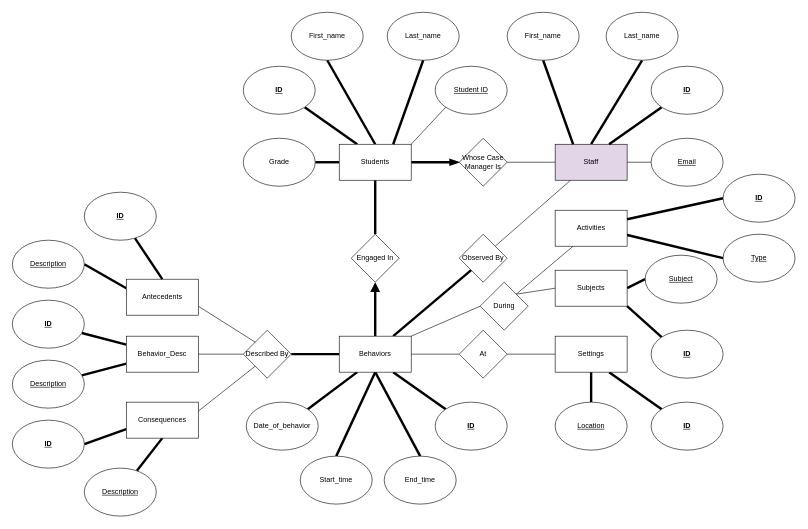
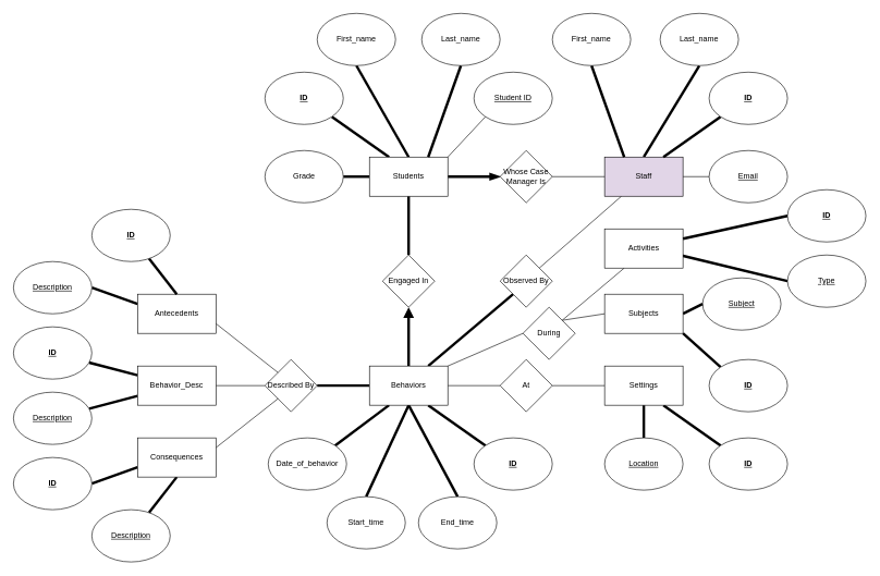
  <mxCell id="0" />
  <mxCell id="1" parent="0" />
  <mxCell id="2" value="" style="edgeStyle=none;html=1;endArrow=none;endFill=0;strokeWidth=4;exitX=0.5;exitY=0;exitDx=0;exitDy=0;entryX=0.5;entryY=1;entryDx=0;entryDy=0;" parent="1" source="9" target="10" edge="1"><mxGeometry relative="1" as="geometry" /></mxCell>
  <mxCell id="3" value="" style="edgeStyle=none;html=1;strokeWidth=4;endArrow=none;endFill=0;" parent="1" source="9" target="11" edge="1"><mxGeometry relative="1" as="geometry" /></mxCell>
  <mxCell id="4" value="" style="edgeStyle=none;html=1;strokeWidth=4;endArrow=none;endFill=0;entryX=0.5;entryY=0;entryDx=0;entryDy=0;exitX=0.5;exitY=1;exitDx=0;exitDy=0;exitPerimeter=0;" parent="1" source="9" target="19" edge="1"><mxGeometry relative="1" as="geometry" /></mxCell>
  <mxCell id="5" value="" style="edgeStyle=none;html=1;strokeWidth=4;endArrow=none;endFill=0;exitX=0.75;exitY=0;exitDx=0;exitDy=0;entryX=0;entryY=1;entryDx=0;entryDy=0;" parent="1" source="28" target="13" edge="1"><mxGeometry relative="1" as="geometry" /></mxCell>
  <mxCell id="6" style="edgeStyle=none;html=1;exitX=1;exitY=0.5;exitDx=0;exitDy=0;entryX=0;entryY=0.5;entryDx=0;entryDy=0;strokeWidth=4;endArrow=blockThin;endFill=1;" parent="1" source="9" target="37" edge="1"><mxGeometry relative="1" as="geometry" /></mxCell>
  <mxCell id="7" style="edgeStyle=none;html=1;exitX=0.25;exitY=0;exitDx=0;exitDy=0;entryX=1;entryY=1;entryDx=0;entryDy=0;strokeWidth=4;endArrow=none;endFill=0;" parent="1" source="9" target="38" edge="1"><mxGeometry relative="1" as="geometry" /></mxCell>
  <mxCell id="8" style="edgeStyle=none;html=1;exitX=1;exitY=0;exitDx=0;exitDy=0;entryX=0;entryY=1;entryDx=0;entryDy=0;strokeWidth=1;endArrow=none;endFill=0;endSize=6;" edge="1" parent="1" source="9" target="52"><mxGeometry relative="1" as="geometry" /></mxCell>
  <mxCell id="9" value="Students" style="rounded=0;whiteSpace=wrap;html=1;" parent="1" vertex="1"><mxGeometry x="565" y="240" width="120" height="60" as="geometry" /></mxCell>
  <mxCell id="10" value="First_name" style="ellipse;whiteSpace=wrap;html=1;" parent="1" vertex="1"><mxGeometry x="485" y="20" width="120" height="80" as="geometry" /></mxCell>
  <mxCell id="11" value="Grade" style="ellipse;whiteSpace=wrap;html=1;" parent="1" vertex="1"><mxGeometry x="405" y="230" width="120" height="80" as="geometry" /></mxCell>
  <mxCell id="12" value="" style="edgeStyle=none;html=1;strokeWidth=1;endArrow=none;endFill=0;exitX=1;exitY=0;exitDx=0;exitDy=0;" parent="1" source="13" target="16" edge="1"><mxGeometry relative="1" as="geometry" /></mxCell>
  <mxCell id="13" value="Observed By" style="rhombus;whiteSpace=wrap;html=1;" parent="1" vertex="1"><mxGeometry x="765" y="390" width="80" height="80" as="geometry" /></mxCell>
  <mxCell id="14" value="" style="edgeStyle=none;html=1;strokeWidth=4;endArrow=none;endFill=0;exitX=0.5;exitY=0;exitDx=0;exitDy=0;entryX=0.5;entryY=1;entryDx=0;entryDy=0;" parent="1" source="16" target="17" edge="1"><mxGeometry relative="1" as="geometry" /></mxCell>
  <mxCell id="15" value="" style="edgeStyle=none;html=1;strokeWidth=1;endArrow=none;endFill=0;" parent="1" source="16" target="18" edge="1"><mxGeometry relative="1" as="geometry" /></mxCell>
  <mxCell id="16" value="Staff" style="rounded=0;whiteSpace=wrap;html=1;fillColor=#e1d5e7;" parent="1" vertex="1"><mxGeometry x="925" y="240" width="120" height="60" as="geometry" /></mxCell>
  <mxCell id="17" value="Last_name" style="ellipse;whiteSpace=wrap;html=1;" parent="1" vertex="1"><mxGeometry x="1010" y="20" width="120" height="80" as="geometry" /></mxCell>
  <mxCell id="18" value="&lt;u&gt;Email&lt;/u&gt;" style="ellipse;whiteSpace=wrap;html=1;" parent="1" vertex="1"><mxGeometry x="1085" y="230" width="120" height="80" as="geometry" /></mxCell>
  <mxCell id="19" value="Engaged In" style="rhombus;whiteSpace=wrap;html=1;" parent="1" vertex="1"><mxGeometry x="585" y="390" width="80" height="80" as="geometry" /></mxCell>
  <mxCell id="20" value="" style="edgeStyle=none;html=1;strokeWidth=4;endArrow=block;endFill=1;exitX=0.5;exitY=0;exitDx=0;exitDy=0;entryX=0.5;entryY=1;entryDx=0;entryDy=0;" parent="1" source="28" target="19" edge="1"><mxGeometry relative="1" as="geometry" /></mxCell>
  <mxCell id="21" value="" style="edgeStyle=none;html=1;strokeWidth=1;endArrow=none;endFill=0;" parent="1" source="28" target="29" edge="1"><mxGeometry relative="1" as="geometry" /></mxCell>
  <mxCell id="22" style="edgeStyle=none;html=1;exitX=0.5;exitY=1;exitDx=0;exitDy=0;entryX=0.5;entryY=0;entryDx=0;entryDy=0;strokeWidth=4;endArrow=none;endFill=0;" parent="1" source="28" target="35" edge="1"><mxGeometry relative="1" as="geometry" /></mxCell>
  <mxCell id="23" style="edgeStyle=none;html=1;exitX=0.75;exitY=1;exitDx=0;exitDy=0;entryX=0;entryY=0;entryDx=0;entryDy=0;strokeWidth=4;endArrow=none;endFill=0;" parent="1" source="28" target="42" edge="1"><mxGeometry relative="1" as="geometry" /></mxCell>
  <mxCell id="24" value="" style="edgeStyle=none;html=1;strokeWidth=4;endArrow=none;endFill=0;" edge="1" parent="1" source="28" target="48"><mxGeometry relative="1" as="geometry" /></mxCell>
  <mxCell id="25" style="edgeStyle=none;html=1;exitX=0.5;exitY=1;exitDx=0;exitDy=0;entryX=0.5;entryY=0;entryDx=0;entryDy=0;strokeWidth=4;endArrow=none;endFill=0;" edge="1" parent="1" source="28" target="51"><mxGeometry relative="1" as="geometry" /></mxCell>
  <mxCell id="26" style="edgeStyle=none;html=1;exitX=1;exitY=0;exitDx=0;exitDy=0;entryX=0;entryY=0.5;entryDx=0;entryDy=0;strokeWidth=1;endArrow=none;endFill=0;endSize=6;" edge="1" parent="1" source="28" target="59"><mxGeometry relative="1" as="geometry" /></mxCell>
  <mxCell id="27" style="edgeStyle=none;html=1;exitX=0.25;exitY=1;exitDx=0;exitDy=0;entryX=1;entryY=0;entryDx=0;entryDy=0;strokeWidth=4;endArrow=none;endFill=0;endSize=6;" edge="1" parent="1" source="28" target="81"><mxGeometry relative="1" as="geometry" /></mxCell>
  <mxCell id="28" value="Behaviors" style="rounded=0;whiteSpace=wrap;html=1;" parent="1" vertex="1"><mxGeometry x="565" y="560" width="120" height="60" as="geometry" /></mxCell>
  <mxCell id="29" value="At" style="rhombus;whiteSpace=wrap;html=1;" parent="1" vertex="1"><mxGeometry x="765" y="550" width="80" height="80" as="geometry" /></mxCell>
  <mxCell id="30" value="" style="edgeStyle=none;html=1;strokeWidth=4;endArrow=none;endFill=0;" parent="1" target="34" edge="1"><mxGeometry relative="1" as="geometry"><mxPoint x="985" y="620" as="sourcePoint" /></mxGeometry></mxCell>
  <mxCell id="31" value="" style="edgeStyle=none;html=1;strokeWidth=1;endArrow=none;endFill=0;" parent="1" source="33" target="29" edge="1"><mxGeometry relative="1" as="geometry" /></mxCell>
  <mxCell id="32" style="edgeStyle=none;html=1;exitX=0.75;exitY=1;exitDx=0;exitDy=0;entryX=0;entryY=0;entryDx=0;entryDy=0;strokeWidth=4;endArrow=none;endFill=0;" parent="1" source="33" target="41" edge="1"><mxGeometry relative="1" as="geometry" /></mxCell>
  <mxCell id="33" value="Settings" style="rounded=0;whiteSpace=wrap;html=1;" parent="1" vertex="1"><mxGeometry x="925" y="560" width="120" height="60" as="geometry" /></mxCell>
  <mxCell id="34" value="&lt;u&gt;Location&lt;/u&gt;" style="ellipse;whiteSpace=wrap;html=1;" parent="1" vertex="1"><mxGeometry x="925" y="670" width="120" height="80" as="geometry" /></mxCell>
  <mxCell id="35" value="Start_time" style="ellipse;whiteSpace=wrap;html=1;" parent="1" vertex="1"><mxGeometry x="500" y="760" width="120" height="80" as="geometry" /></mxCell>
  <mxCell id="36" style="edgeStyle=none;html=1;exitX=1;exitY=0.5;exitDx=0;exitDy=0;entryX=0;entryY=0.5;entryDx=0;entryDy=0;strokeWidth=1;endArrow=none;endFill=0;" parent="1" source="37" target="16" edge="1"><mxGeometry relative="1" as="geometry" /></mxCell>
  <mxCell id="37" value="Whose Case Manager Is" style="rhombus;whiteSpace=wrap;html=1;" parent="1" vertex="1"><mxGeometry x="765" y="230" width="80" height="80" as="geometry" /></mxCell>
  <mxCell id="38" value="&lt;b&gt;&lt;u&gt;ID&lt;/u&gt;&lt;/b&gt;" style="ellipse;whiteSpace=wrap;html=1;" parent="1" vertex="1"><mxGeometry x="405" y="110" width="120" height="80" as="geometry" /></mxCell>
  <mxCell id="39" style="edgeStyle=none;html=1;exitX=0;exitY=1;exitDx=0;exitDy=0;entryX=0.75;entryY=0;entryDx=0;entryDy=0;strokeWidth=4;endArrow=none;endFill=0;" parent="1" source="40" target="16" edge="1"><mxGeometry relative="1" as="geometry" /></mxCell>
  <mxCell id="40" value="&lt;b&gt;&lt;u&gt;ID&lt;/u&gt;&lt;/b&gt;" style="ellipse;whiteSpace=wrap;html=1;" parent="1" vertex="1"><mxGeometry x="1085" y="110" width="120" height="80" as="geometry" /></mxCell>
  <mxCell id="41" value="&lt;b&gt;&lt;u&gt;ID&lt;/u&gt;&lt;/b&gt;" style="ellipse;whiteSpace=wrap;html=1;" parent="1" vertex="1"><mxGeometry x="1085" y="670" width="120" height="80" as="geometry" /></mxCell>
  <mxCell id="42" value="&lt;b&gt;&lt;u&gt;ID&lt;/u&gt;&lt;/b&gt;" style="ellipse;whiteSpace=wrap;html=1;" parent="1" vertex="1"><mxGeometry x="725" y="670" width="120" height="80" as="geometry" /></mxCell>
  <mxCell id="43" value="&lt;u&gt;Subject&lt;/u&gt;" style="ellipse;whiteSpace=wrap;html=1;" parent="1" vertex="1"><mxGeometry x="1075" y="425" width="120" height="80" as="geometry" /></mxCell>
  <mxCell id="44" value="" style="edgeStyle=none;html=1;endArrow=none;endFill=0;strokeWidth=4;" edge="1" parent="1" source="47" target="49"><mxGeometry relative="1" as="geometry" /></mxCell>
  <mxCell id="45" value="" style="edgeStyle=none;html=1;strokeWidth=4;endArrow=none;endFill=0;" edge="1" parent="1" source="47" target="50"><mxGeometry relative="1" as="geometry" /></mxCell>
  <mxCell id="46" value="" style="edgeStyle=none;html=1;strokeWidth=1;endArrow=none;endFill=0;" edge="1" parent="1" source="47" target="48"><mxGeometry relative="1" as="geometry" /></mxCell>
  <mxCell id="47" value="Behavior_Desc" style="rounded=0;whiteSpace=wrap;html=1;" vertex="1" parent="1"><mxGeometry x="210" y="560" width="120" height="60" as="geometry" /></mxCell>
  <mxCell id="48" value="Described By" style="rhombus;whiteSpace=wrap;html=1;" vertex="1" parent="1"><mxGeometry x="405" y="550" width="80" height="80" as="geometry" /></mxCell>
  <mxCell id="49" value="&lt;b&gt;&lt;u&gt;ID&lt;/u&gt;&lt;/b&gt;" style="ellipse;whiteSpace=wrap;html=1;" vertex="1" parent="1"><mxGeometry x="20" y="500" width="120" height="80" as="geometry" /></mxCell>
  <mxCell id="50" value="&lt;u&gt;Description&lt;/u&gt;" style="ellipse;whiteSpace=wrap;html=1;" vertex="1" parent="1"><mxGeometry x="20" y="600" width="120" height="80" as="geometry" /></mxCell>
  <mxCell id="51" value="End_time" style="ellipse;whiteSpace=wrap;html=1;" vertex="1" parent="1"><mxGeometry x="640" y="760" width="120" height="80" as="geometry" /></mxCell>
  <mxCell id="52" value="&lt;u&gt;Student ID&lt;/u&gt;" style="ellipse;whiteSpace=wrap;html=1;" vertex="1" parent="1"><mxGeometry x="725" y="110" width="120" height="80" as="geometry" /></mxCell>
  <mxCell id="53" style="edgeStyle=none;html=1;exitX=0.5;exitY=1;exitDx=0;exitDy=0;entryX=0.75;entryY=0;entryDx=0;entryDy=0;strokeWidth=4;endArrow=none;endFill=0;endSize=6;" edge="1" parent="1" source="54" target="9"><mxGeometry relative="1" as="geometry" /></mxCell>
  <mxCell id="54" value="Last_name" style="ellipse;whiteSpace=wrap;html=1;" vertex="1" parent="1"><mxGeometry x="645" y="20" width="120" height="80" as="geometry" /></mxCell>
  <mxCell id="55" style="edgeStyle=none;html=1;exitX=0.5;exitY=1;exitDx=0;exitDy=0;strokeWidth=4;endArrow=none;endFill=0;endSize=6;entryX=0.25;entryY=0;entryDx=0;entryDy=0;" edge="1" parent="1" source="56" target="16"><mxGeometry relative="1" as="geometry"><mxPoint x="980" y="240" as="targetPoint" /></mxGeometry></mxCell>
  <mxCell id="56" value="First_name" style="ellipse;whiteSpace=wrap;html=1;" vertex="1" parent="1"><mxGeometry x="845" y="20" width="120" height="80" as="geometry" /></mxCell>
  <mxCell id="57" style="edgeStyle=none;html=1;exitX=1;exitY=0;exitDx=0;exitDy=0;entryX=0.25;entryY=1;entryDx=0;entryDy=0;strokeWidth=1;endArrow=none;endFill=0;endSize=6;" edge="1" parent="1" source="59" target="61"><mxGeometry relative="1" as="geometry" /></mxCell>
  <mxCell id="58" style="edgeStyle=none;html=1;exitX=1;exitY=0;exitDx=0;exitDy=0;entryX=0;entryY=0.5;entryDx=0;entryDy=0;strokeWidth=1;endArrow=none;endFill=0;endSize=6;" edge="1" parent="1" source="59" target="65"><mxGeometry relative="1" as="geometry" /></mxCell>
  <mxCell id="59" value="During" style="rhombus;whiteSpace=wrap;html=1;" vertex="1" parent="1"><mxGeometry x="800" y="470" width="80" height="80" as="geometry" /></mxCell>
  <mxCell id="60" style="edgeStyle=none;html=1;entryX=0;entryY=0.5;entryDx=0;entryDy=0;strokeWidth=4;endArrow=none;endFill=0;endSize=6;" edge="1" parent="1" target="62"><mxGeometry relative="1" as="geometry"><mxPoint x="1040" y="390" as="sourcePoint" /></mxGeometry></mxCell>
  <mxCell id="61" value="Activities" style="rounded=0;whiteSpace=wrap;html=1;" vertex="1" parent="1"><mxGeometry x="925" y="350" width="120" height="60" as="geometry" /></mxCell>
  <mxCell id="62" value="&lt;u&gt;Type&lt;/u&gt;" style="ellipse;whiteSpace=wrap;html=1;" vertex="1" parent="1"><mxGeometry x="1205" y="390" width="120" height="80" as="geometry" /></mxCell>
  <mxCell id="63" style="edgeStyle=none;html=1;exitX=1;exitY=0.5;exitDx=0;exitDy=0;entryX=0;entryY=0.5;entryDx=0;entryDy=0;strokeWidth=4;endArrow=none;endFill=0;endSize=6;" edge="1" parent="1" source="65" target="43"><mxGeometry relative="1" as="geometry" /></mxCell>
  <mxCell id="64" style="edgeStyle=none;html=1;exitX=1;exitY=1;exitDx=0;exitDy=0;entryX=0;entryY=0;entryDx=0;entryDy=0;strokeWidth=4;endArrow=none;endFill=0;endSize=6;" edge="1" parent="1" source="65" target="66"><mxGeometry relative="1" as="geometry" /></mxCell>
  <mxCell id="65" value="Subjects" style="rounded=0;whiteSpace=wrap;html=1;" vertex="1" parent="1"><mxGeometry x="925" y="450" width="120" height="60" as="geometry" /></mxCell>
  <mxCell id="66" value="&lt;b&gt;&lt;u&gt;ID&lt;/u&gt;&lt;/b&gt;" style="ellipse;whiteSpace=wrap;html=1;" vertex="1" parent="1"><mxGeometry x="1085" y="550" width="120" height="80" as="geometry" /></mxCell>
  <mxCell id="67" style="edgeStyle=none;html=1;exitX=0;exitY=0.5;exitDx=0;exitDy=0;entryX=1;entryY=0.25;entryDx=0;entryDy=0;strokeWidth=4;endArrow=none;endFill=0;endSize=6;" edge="1" parent="1" source="68" target="61"><mxGeometry relative="1" as="geometry" /></mxCell>
  <mxCell id="68" value="&lt;b&gt;&lt;u&gt;ID&lt;/u&gt;&lt;/b&gt;" style="ellipse;whiteSpace=wrap;html=1;" vertex="1" parent="1"><mxGeometry x="1205" y="290" width="120" height="80" as="geometry" /></mxCell>
  <mxCell id="69" style="edgeStyle=none;html=1;exitX=0;exitY=0.25;exitDx=0;exitDy=0;entryX=1;entryY=0.5;entryDx=0;entryDy=0;strokeWidth=4;endArrow=none;endFill=0;endSize=6;" edge="1" parent="1" source="71" target="76"><mxGeometry relative="1" as="geometry" /></mxCell>
  <mxCell id="70" style="edgeStyle=none;html=1;exitX=1;exitY=0.75;exitDx=0;exitDy=0;entryX=0;entryY=0;entryDx=0;entryDy=0;strokeWidth=1;endArrow=none;endFill=0;endSize=6;" edge="1" parent="1" source="71" target="48"><mxGeometry relative="1" as="geometry" /></mxCell>
- <mxCell id="71" value="Antecedents" style="rounded=0;whiteSpace=wrap;html=1;" vertex="1" parent="1"><mxGeometry x="210" y="465" width="120" height="60" as="geometry" /></mxCell>
+ <mxCell id="71" value="Antecedents" style="rounded=0;whiteSpace=wrap;html=1;" vertex="1" parent="1"><mxGeometry x="210" y="450" width="120" height="60" as="geometry" /></mxCell>
  <mxCell id="72" style="edgeStyle=none;html=1;exitX=0;exitY=0.75;exitDx=0;exitDy=0;entryX=1;entryY=0.5;entryDx=0;entryDy=0;strokeWidth=4;endArrow=none;endFill=0;endSize=6;" edge="1" parent="1" source="75" target="77"><mxGeometry relative="1" as="geometry" /></mxCell>
  <mxCell id="73" style="edgeStyle=none;html=1;exitX=0.5;exitY=1;exitDx=0;exitDy=0;strokeWidth=4;endArrow=none;endFill=0;endSize=6;" edge="1" parent="1" source="75" target="80"><mxGeometry relative="1" as="geometry" /></mxCell>
  <mxCell id="74" style="edgeStyle=none;html=1;exitX=1;exitY=0.25;exitDx=0;exitDy=0;entryX=0;entryY=1;entryDx=0;entryDy=0;strokeWidth=1;endArrow=none;endFill=0;endSize=6;" edge="1" parent="1" source="75" target="48"><mxGeometry relative="1" as="geometry" /></mxCell>
  <mxCell id="75" value="Consequences" style="rounded=0;whiteSpace=wrap;html=1;" vertex="1" parent="1"><mxGeometry x="210" y="670" width="120" height="60" as="geometry" /></mxCell>
  <mxCell id="76" value="&lt;u&gt;Description&lt;/u&gt;" style="ellipse;whiteSpace=wrap;html=1;" vertex="1" parent="1"><mxGeometry x="20" y="400" width="120" height="80" as="geometry" /></mxCell>
  <mxCell id="77" value="&lt;b&gt;&lt;u&gt;ID&lt;/u&gt;&lt;/b&gt;" style="ellipse;whiteSpace=wrap;html=1;" vertex="1" parent="1"><mxGeometry x="20" y="700" width="120" height="80" as="geometry" /></mxCell>
  <mxCell id="78" style="edgeStyle=none;html=1;entryX=0.5;entryY=0;entryDx=0;entryDy=0;strokeWidth=4;endArrow=none;endFill=0;endSize=6;" edge="1" parent="1" source="79" target="71"><mxGeometry relative="1" as="geometry" /></mxCell>
  <mxCell id="79" value="&lt;b&gt;&lt;u&gt;ID&lt;/u&gt;&lt;/b&gt;" style="ellipse;whiteSpace=wrap;html=1;" vertex="1" parent="1"><mxGeometry x="140" y="320" width="120" height="80" as="geometry" /></mxCell>
  <mxCell id="80" value="&lt;u&gt;Description&lt;/u&gt;" style="ellipse;whiteSpace=wrap;html=1;" vertex="1" parent="1"><mxGeometry x="140" y="780" width="120" height="80" as="geometry" /></mxCell>
  <mxCell id="81" value="Date_of_behavior" style="ellipse;whiteSpace=wrap;html=1;" vertex="1" parent="1"><mxGeometry x="410" y="670" width="120" height="80" as="geometry" /></mxCell>
